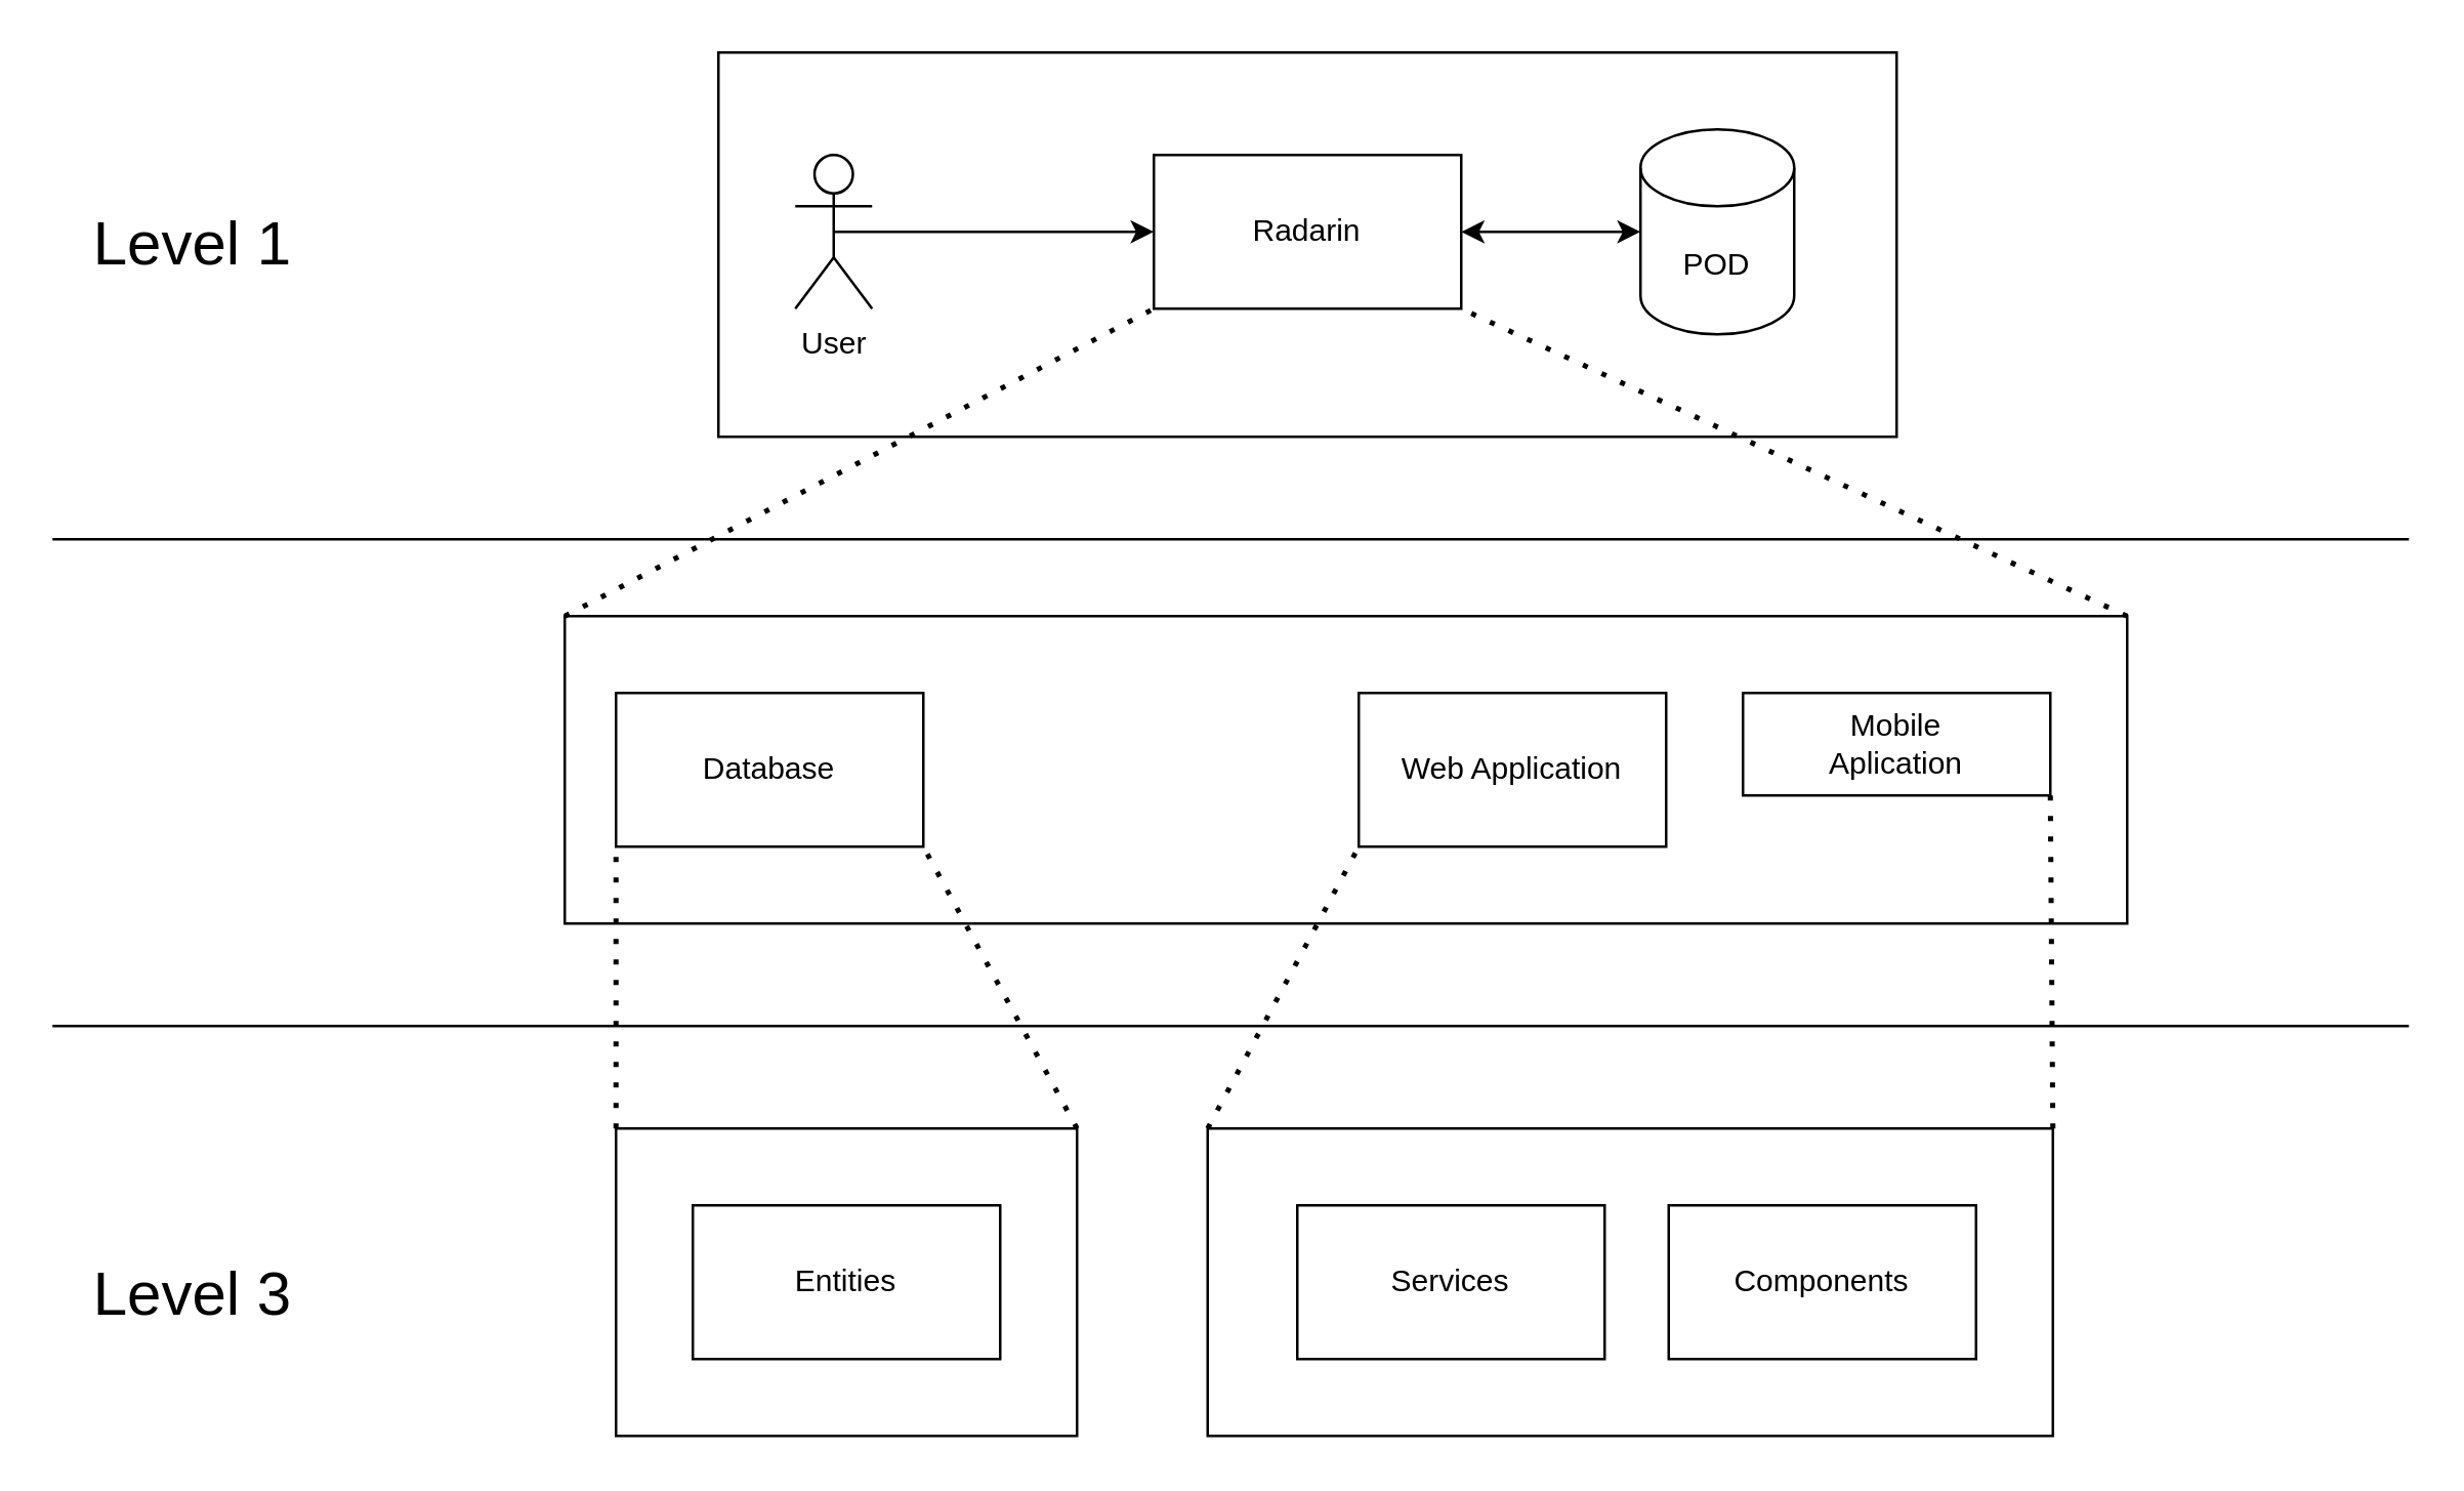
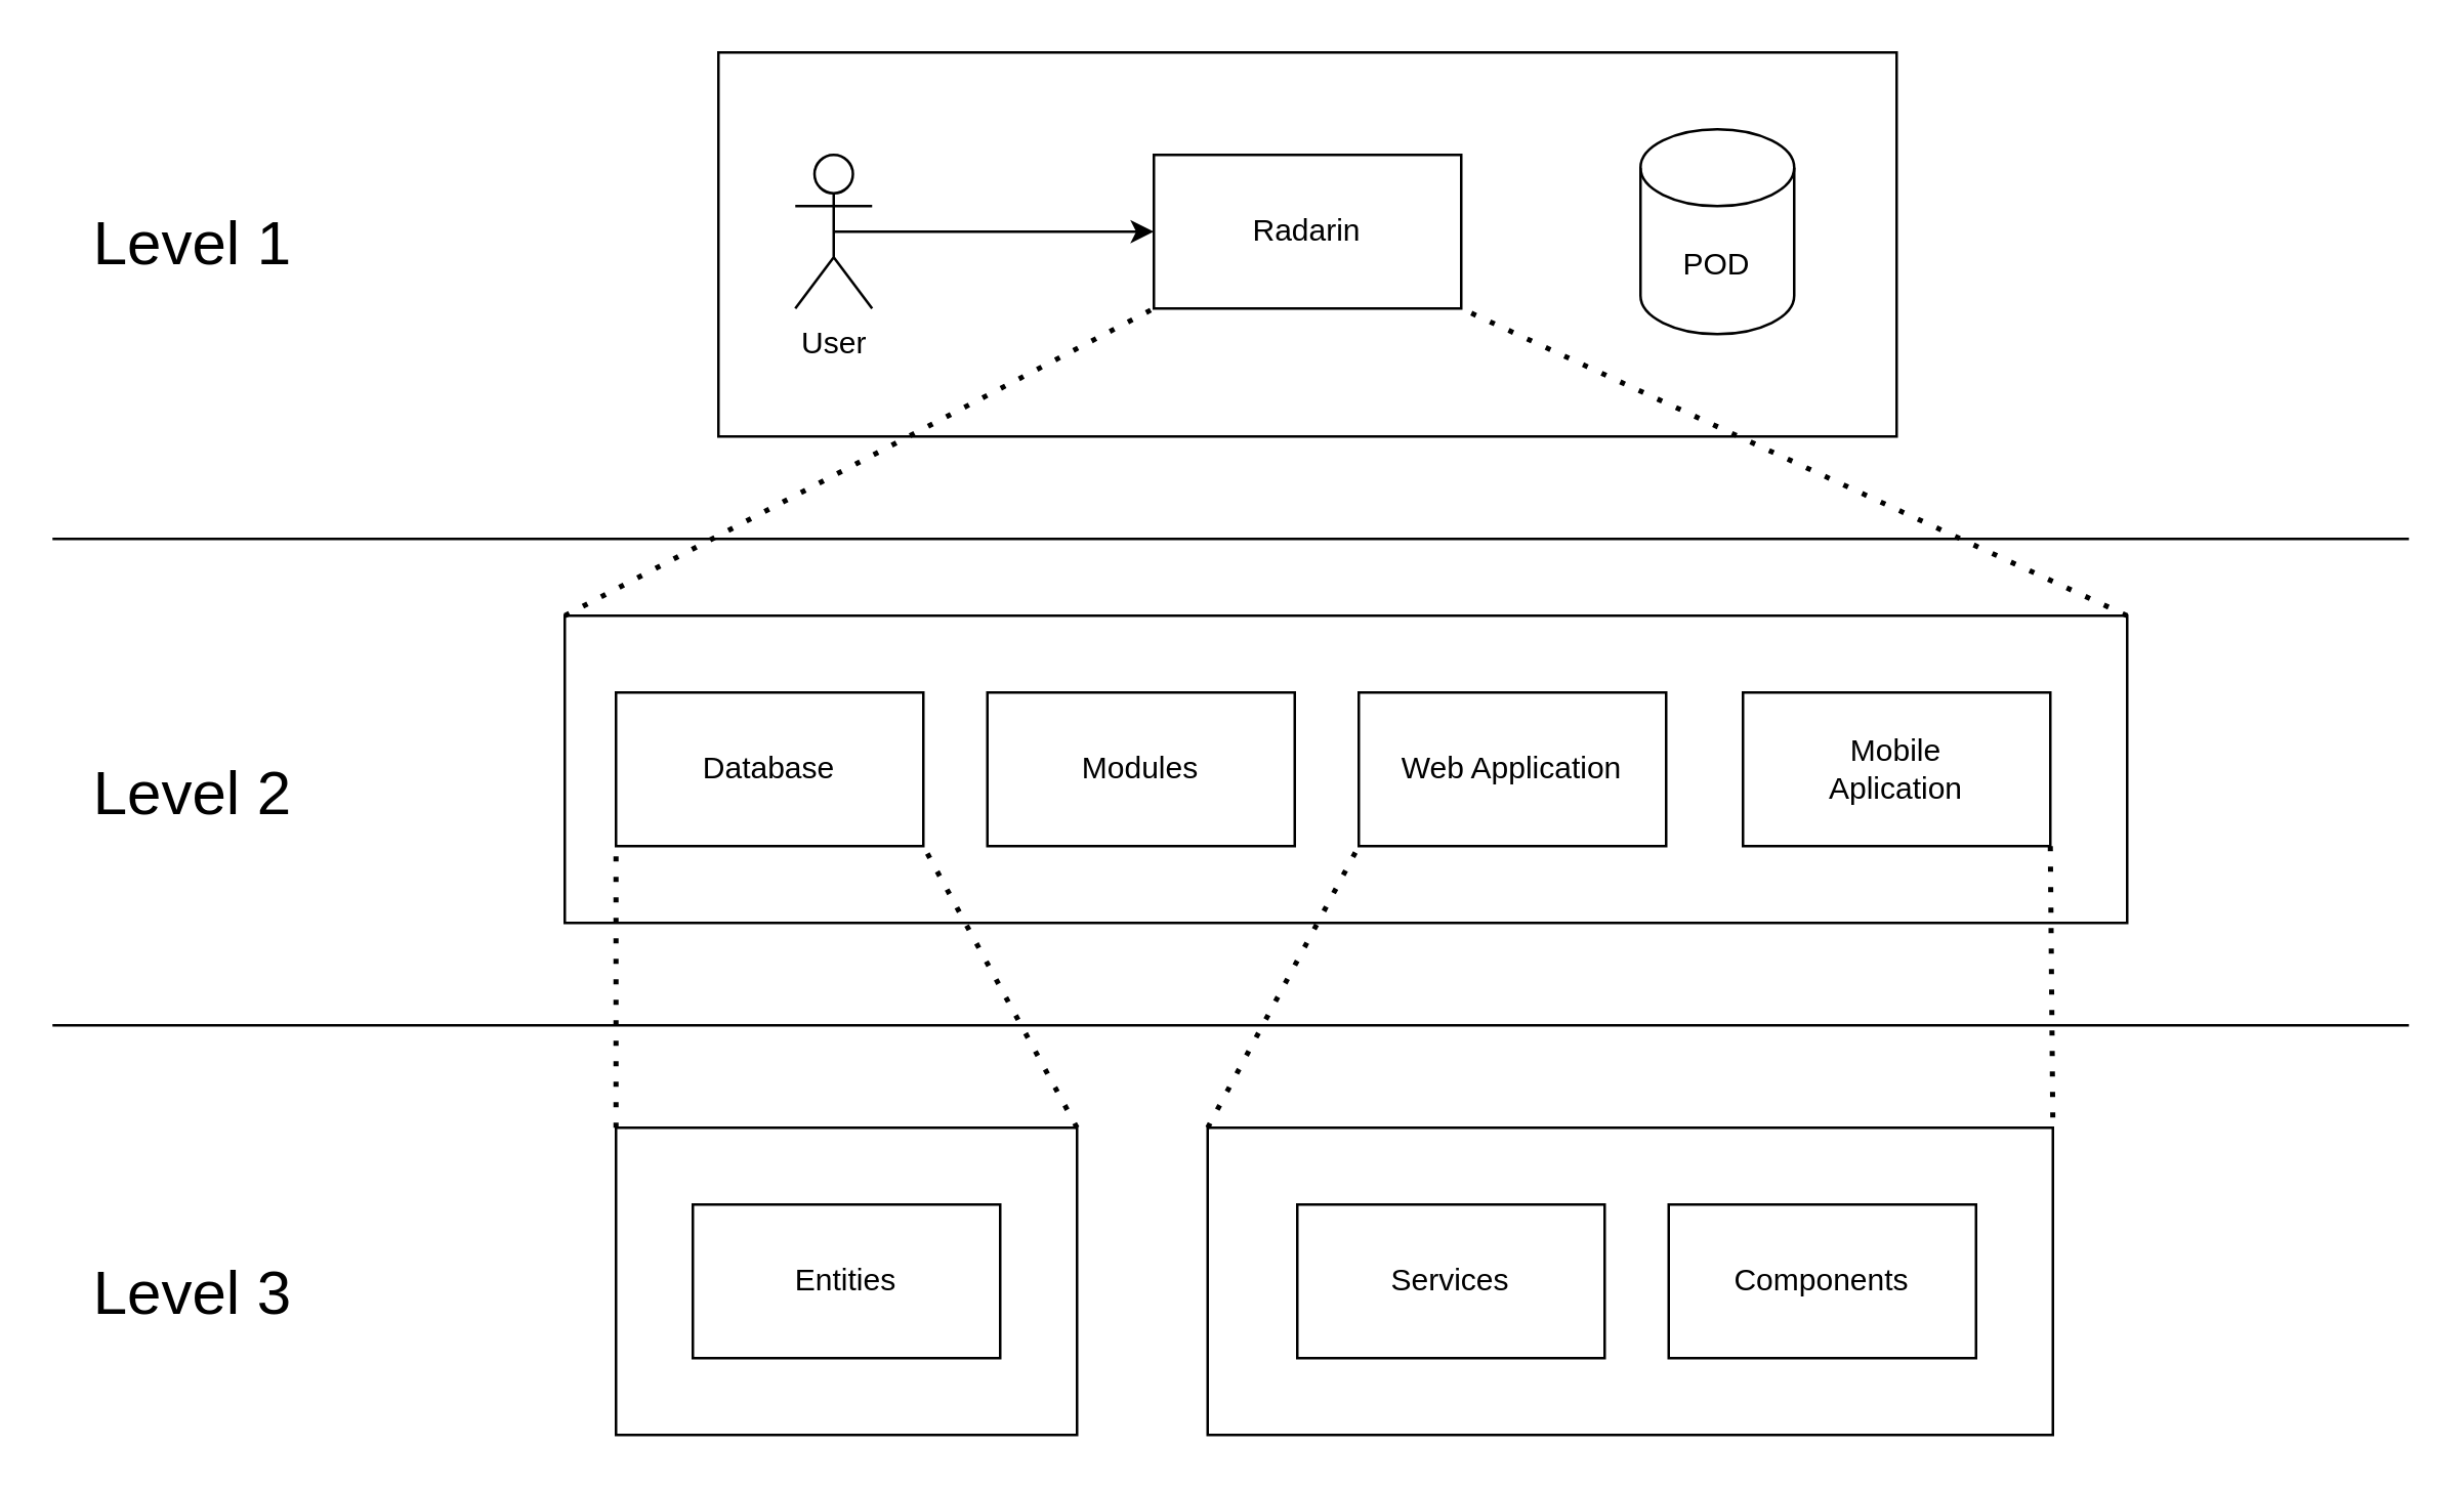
  <mxCell id="0" />
  <mxCell id="1" parent="0" />
  <mxCell id="2" value="" style="rounded=0;whiteSpace=wrap;html=1;" vertex="1" parent="1"><mxGeometry x="240" y="440" width="180" height="120" as="geometry" /></mxCell>
  <mxCell id="3" value="" style="rounded=0;whiteSpace=wrap;html=1;" parent="1" vertex="1"><mxGeometry x="280" y="20" width="460" height="150" as="geometry" /></mxCell>
  <mxCell id="4" value="User" style="shape=umlActor;verticalLabelPosition=bottom;verticalAlign=top;html=1;outlineConnect=0;" parent="1" vertex="1"><mxGeometry x="310" y="60" width="30" height="60" as="geometry" /></mxCell>
  <mxCell id="5" value="Radarin" style="rounded=0;whiteSpace=wrap;html=1;" parent="1" vertex="1"><mxGeometry x="450" y="60" width="120" height="60" as="geometry" /></mxCell>
  <mxCell id="6" value="" style="endArrow=classic;html=1;exitX=0.5;exitY=0.5;exitDx=0;exitDy=0;exitPerimeter=0;" parent="1" source="4" edge="1"><mxGeometry width="50" height="50" relative="1" as="geometry"><mxPoint x="400" y="140" as="sourcePoint" /><mxPoint x="450" y="90" as="targetPoint" /></mxGeometry></mxCell>
- <mxCell id="7" value="" style="endArrow=classic;startArrow=classic;html=1;" parent="1" source="5" target="8" edge="1"><mxGeometry width="50" height="50" relative="1" as="geometry"><mxPoint x="570" y="110" as="sourcePoint" /><mxPoint x="620" y="60" as="targetPoint" /></mxGeometry></mxCell>
  <mxCell id="8" value="POD" style="shape=cylinder3;whiteSpace=wrap;html=1;boundedLbl=1;backgroundOutline=1;size=15;" parent="1" vertex="1"><mxGeometry x="640" y="50" width="60" height="80" as="geometry" /></mxCell>
  <mxCell id="9" value="" style="rounded=0;whiteSpace=wrap;html=1;" parent="1" vertex="1"><mxGeometry x="220" y="240" width="610" height="120" as="geometry" /></mxCell>
- <mxCell id="10" value="Mobile&lt;div&gt;Aplication&lt;/div&gt;" style="rounded=0;whiteSpace=wrap;html=1;" parent="1" vertex="1"><mxGeometry x="680" y="270" width="120" height="40" as="geometry" /></mxCell>
+ <mxCell id="10" value="Mobile&lt;div&gt;Aplication&lt;/div&gt;" style="rounded=0;whiteSpace=wrap;html=1;" parent="1" vertex="1"><mxGeometry x="680" y="270" width="120" height="60" as="geometry" /></mxCell>
+ <mxCell id="11" value="&lt;div&gt;Modules&lt;/div&gt;" style="rounded=0;whiteSpace=wrap;html=1;" parent="1" vertex="1"><mxGeometry x="385" y="270" width="120" height="60" as="geometry" /></mxCell>
  <mxCell id="12" value="" style="endArrow=none;dashed=1;html=1;dashPattern=1 3;strokeWidth=2;entryX=1;entryY=1;entryDx=0;entryDy=0;exitX=1;exitY=0;exitDx=0;exitDy=0;" parent="1" source="9" target="5" edge="1"><mxGeometry width="50" height="50" relative="1" as="geometry"><mxPoint x="810" y="210" as="sourcePoint" /><mxPoint x="850" y="160" as="targetPoint" /></mxGeometry></mxCell>
  <mxCell id="13" value="" style="endArrow=none;dashed=1;html=1;dashPattern=1 3;strokeWidth=2;entryX=0;entryY=1;entryDx=0;entryDy=0;exitX=0;exitY=0;exitDx=0;exitDy=0;" parent="1" source="9" target="5" edge="1"><mxGeometry width="50" height="50" relative="1" as="geometry"><mxPoint x="460" y="110" as="sourcePoint" /><mxPoint x="510" y="60" as="targetPoint" /></mxGeometry></mxCell>
  <mxCell id="14" value="" style="rounded=0;whiteSpace=wrap;html=1;" parent="1" vertex="1"><mxGeometry x="471" y="440" width="330" height="120" as="geometry" /></mxCell>
  <mxCell id="15" value="" style="endArrow=none;dashed=1;html=1;dashPattern=1 3;strokeWidth=2;entryX=1;entryY=0;entryDx=0;entryDy=0;exitX=1;exitY=1;exitDx=0;exitDy=0;" parent="1" source="10" target="14" edge="1"><mxGeometry width="50" height="50" relative="1" as="geometry"><mxPoint x="800" y="330" as="sourcePoint" /><mxPoint x="850" y="280" as="targetPoint" /></mxGeometry></mxCell>
  <mxCell id="16" value="Services" style="rounded=0;whiteSpace=wrap;html=1;" parent="1" vertex="1"><mxGeometry x="506" y="470" width="120" height="60" as="geometry" /></mxCell>
  <mxCell id="17" value="&lt;div&gt;Entities&lt;/div&gt;" style="rounded=0;whiteSpace=wrap;html=1;" parent="1" vertex="1"><mxGeometry x="270" y="470" width="120" height="60" as="geometry" /></mxCell>
  <mxCell id="18" value="Components" style="rounded=0;whiteSpace=wrap;html=1;" parent="1" vertex="1"><mxGeometry x="651" y="470" width="120" height="60" as="geometry" /></mxCell>
  <mxCell id="19" value="" style="endArrow=none;html=1;" parent="1" edge="1"><mxGeometry width="50" height="50" relative="1" as="geometry"><mxPoint x="20" y="400" as="sourcePoint" /><mxPoint x="940" y="400" as="targetPoint" /></mxGeometry></mxCell>
  <mxCell id="20" value="" style="endArrow=none;html=1;" parent="1" edge="1"><mxGeometry width="50" height="50" relative="1" as="geometry"><mxPoint x="20" y="210" as="sourcePoint" /><mxPoint x="940" y="210" as="targetPoint" /></mxGeometry></mxCell>
  <mxCell id="21" value="&lt;font style=&quot;font-size: 24px&quot;&gt;Level 1&lt;/font&gt;" style="text;html=1;strokeColor=none;fillColor=none;align=center;verticalAlign=middle;whiteSpace=wrap;rounded=0;" parent="1" vertex="1"><mxGeometry x="20" y="85" width="110" height="20" as="geometry" /></mxCell>
  <mxCell id="22" value="&lt;font style=&quot;font-size: 24px&quot;&gt;Level 3&lt;br&gt;&lt;/font&gt;" style="text;html=1;strokeColor=none;fillColor=none;align=center;verticalAlign=middle;whiteSpace=wrap;rounded=0;" parent="1" vertex="1"><mxGeometry x="20" y="495" width="110" height="20" as="geometry" /></mxCell>
+ <mxCell id="23" value="&lt;font style=&quot;font-size: 24px&quot;&gt;Level 2&lt;br&gt;&lt;/font&gt;" style="text;html=1;strokeColor=none;fillColor=none;align=center;verticalAlign=middle;whiteSpace=wrap;rounded=0;" parent="1" vertex="1"><mxGeometry x="20" y="300" width="110" height="20" as="geometry" /></mxCell>
  <mxCell id="24" value="Web Application" style="rounded=0;whiteSpace=wrap;html=1;" parent="1" vertex="1"><mxGeometry x="530" y="270" width="120" height="60" as="geometry" /></mxCell>
  <mxCell id="25" value="Database" style="rounded=0;whiteSpace=wrap;html=1;" vertex="1" parent="1"><mxGeometry x="240" y="270" width="120" height="60" as="geometry" /></mxCell>
  <mxCell id="26" value="" style="endArrow=none;dashed=1;html=1;dashPattern=1 3;strokeWidth=2;entryX=0;entryY=1;entryDx=0;entryDy=0;exitX=0;exitY=0;exitDx=0;exitDy=0;" edge="1" parent="1" source="14" target="24"><mxGeometry width="50" height="50" relative="1" as="geometry"><mxPoint x="220" y="450" as="sourcePoint" /><mxPoint x="550" y="340" as="targetPoint" /></mxGeometry></mxCell>
  <mxCell id="27" value="" style="endArrow=none;dashed=1;html=1;dashPattern=1 3;strokeWidth=2;entryX=0;entryY=1;entryDx=0;entryDy=0;exitX=0;exitY=0;exitDx=0;exitDy=0;" edge="1" parent="1" source="2" target="25"><mxGeometry width="50" height="50" relative="1" as="geometry"><mxPoint x="515" y="450" as="sourcePoint" /><mxPoint x="540" y="340" as="targetPoint" /></mxGeometry></mxCell>
  <mxCell id="28" value="" style="endArrow=none;dashed=1;html=1;dashPattern=1 3;strokeWidth=2;entryX=1;entryY=1;entryDx=0;entryDy=0;exitX=1;exitY=0;exitDx=0;exitDy=0;" edge="1" parent="1" source="2" target="25"><mxGeometry width="50" height="50" relative="1" as="geometry"><mxPoint x="525" y="460" as="sourcePoint" /><mxPoint x="550" y="350" as="targetPoint" /></mxGeometry></mxCell>
